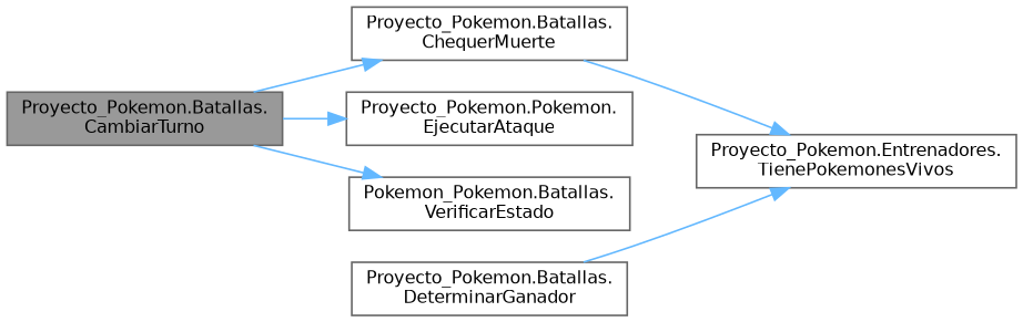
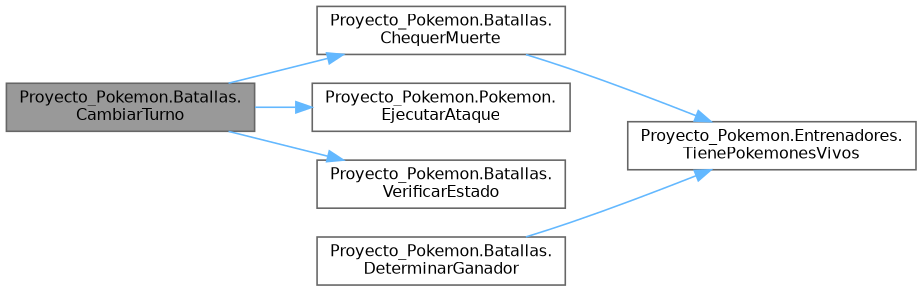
  digraph {
    rankdir=LR
    node [color=grey40 fillcolor=white fontname=Helvetica fontsize=10 shape=box style=filled]
    edge [color=steelblue1 fontname=Helvetica fontsize=10 labelfontname=Helvetica labelfontsize=10 style=solid]
    n1 [color=gray40 fillcolor=grey60 fontcolor=black height=0.2 label="Proyecto_Pokemon.Batallas.\lCambiarTurno" width=0.4]
    n2 [height=0.2 label="Proyecto_Pokemon.Batallas.\lChequerMuerte" width=0.4]
    n3 [height=0.2 label="Proyecto_Pokemon.Pokemon.\lEjecutarAtaque" width=0.4]
-   n4 [height=0.2 label="Pokemon_Pokemon.Batallas.\lVerificarEstado" width=0.4]
+   n4 [height=0.2 label="Proyecto_Pokemon.Batallas.\lVerificarEstado" width=0.4]
    n5 [height=0.2 label="Proyecto_Pokemon.Entrenadores.\lTienePokemonesVivos" width=0.4]
    n6 [height=0.2 label="Proyecto_Pokemon.Batallas.\lDeterminarGanador" width=0.4]
    n1 -> n2
    n1 -> n3
    n1 -> n4
    n2 -> n5
    n6 -> n5
  }
